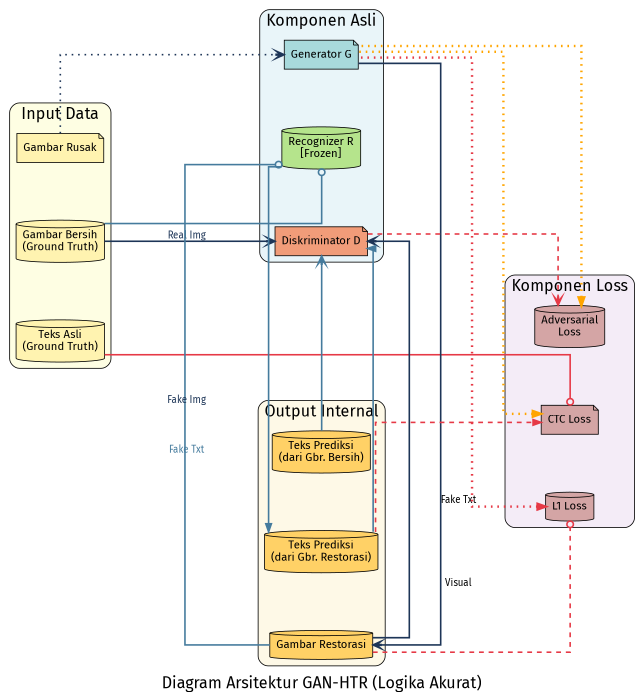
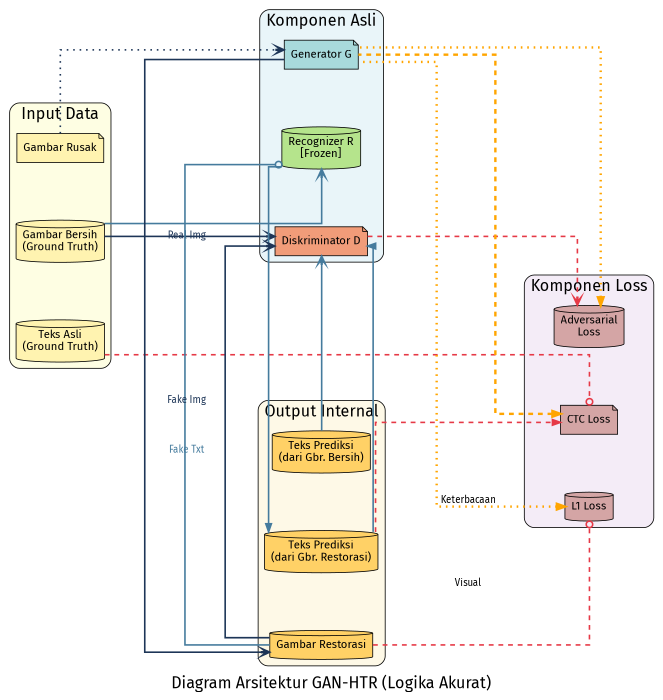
  digraph {
    fontname="Fira Sans"
    fontsize=20
    label="Diagram Arsitektur GAN-HTR (Logika Akurat)"
    nodesep=1.0
    rankdir=LR
    ranksep=2.0
    splines=ortho
    node [fillcolor="#FFF3B0" fontname="Fira Sans" shape=cylinder style=filled]
    edge [arrowhead=vee color="#457B9D" fontname="Fira Sans" fontsize=12 penwidth=2.0]
    n1 [label="Gambar Rusak" shape=note]
    n2 [label="Gambar Bersih\n(Ground Truth)"]
    n3 [label="Teks Asli\n(Ground Truth)"]
    n4 [fillcolor="#A8DADC" label="Generator G" shape=note style="filled,rounded"]
    n5 [fillcolor="#B5E48C" label="Recognizer R\n[Frozen]" style="filled,rounded"]
    n6 [fillcolor="#F19C79" label="Diskriminator D" shape=note style="filled,rounded"]
    n7 [fillcolor="#FFD166" label="Gambar Restorasi"]
    n8 [fillcolor="#FFD166" label="Teks Prediksi\n(dari Gbr. Restorasi)"]
    n9 [fillcolor="#FFD166" label="Teks Prediksi\n(dari Gbr. Bersih)"]
    n10 [fillcolor="#D4A5A5" label="L1 Loss"]
    n11 [fillcolor="#D4A5A5" label="CTC Loss" shape=note]
    n12 [fillcolor="#D4A5A5" label="Adversarial\nLoss"]
    subgraph cluster_1 {
      fillcolor="#FEFEE3"
      label="Input Data"
      style="filled,rounded"
      n1
      n2
      n3
    }
    subgraph cluster_2 {
      fillcolor="#E9F5F9"
      label="Komponen Asli"
      style="filled,rounded"
      n4
      n5
      n6
    }
    subgraph cluster_3 {
      fillcolor="#FEF9E7"
      label="Output Internal"
      style="filled,rounded"
      n7
      n8
      n9
    }
    subgraph cluster_4 {
      fillcolor="#F4ECF7"
      label="Komponen Loss"
      style="filled,rounded"
      n10
      n11
      n12
    }
    n1 -> n4 [color="#1D3557" style=dotted]
-   n2 -> n5 [arrowhead=odot constraint=false]
+   n2 -> n5 [constraint=false]
    n2 -> n6 [color="#1D3557" fontcolor="#1D3557" label="  Real Img" style=bold]
-   n3 -> n11 [arrowhead=odot color="#E63946" style=bold]
+   n3 -> n11 [arrowhead=odot color="#E63946" style=dashed]
    n4 -> n7 [color="#1D3557" style=bold]
    n5 -> n8 [arrowhead=normal]
    n6 -> n12 [color="#E63946" style=dashed]
    n7 -> n5 [arrowhead=odot style=bold]
    n7 -> n6 [color="#1D3557" constraint=false fontcolor="#1D3557" label="  Fake Img" style=bold]
    n7 -> n10 [arrowhead=odot color="#E63946" label="  Visual" style=dashed]
    n8 -> n6 [arrowhead=normal constraint=false fontcolor="#457B9D" label="  Fake Txt"]
-   n8 -> n11 [arrowhead=normal color="#E63946" label="  Fake Txt" style=dashed]
+   n8 -> n11 [arrowhead=normal color="#E63946" label="  Keterbacaan" style=dashed]
    n9 -> n6 [fontcolor="#457B9D" label="  Real Txt"]
-   n10 -> n4 [arrowhead=normal color="#E63946" constraint=false dir=back penwidth=3.0 style=dotted]
-   n11 -> n4 [arrowhead=normal color=orange constraint=false dir=back penwidth=3.0 style=dotted]
+   n10 -> n4 [arrowhead=normal color=orange constraint=false dir=back penwidth=3.0 style=dotted]
+   n11 -> n4 [arrowhead=normal color=orange constraint=false dir=back penwidth=3.0 style=dashed]
    n12 -> n4 [arrowhead=normal color=orange constraint=false dir=back penwidth=3.0 style=dotted]
  }
